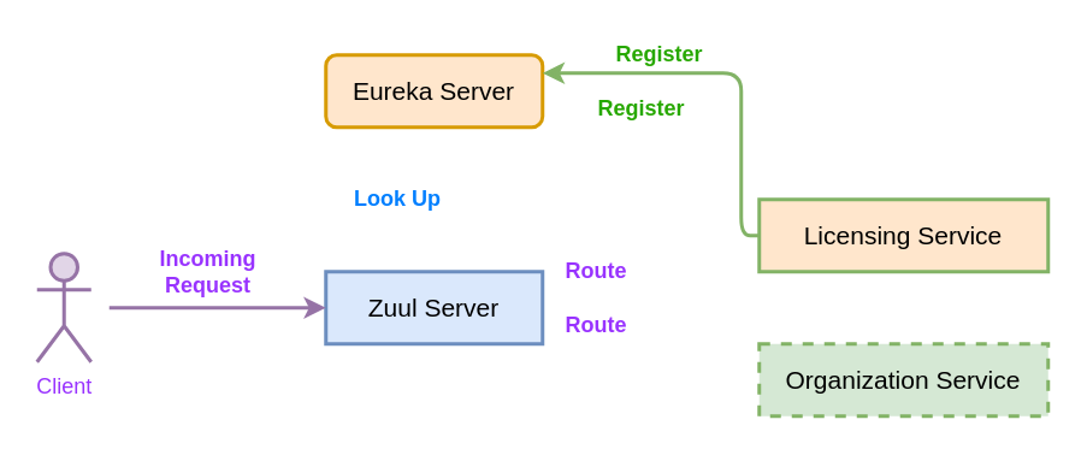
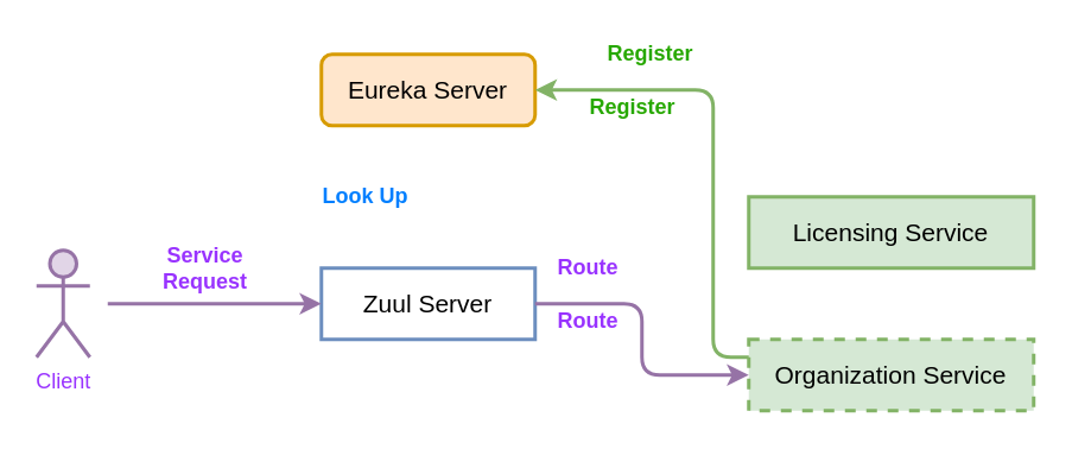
  <mxCell id="0" />
  <mxCell id="1" parent="0" />
- <mxCell id="2" value="&lt;font style=&quot;font-size: 14px&quot;&gt;Zuul Server&lt;/font&gt;" style="rounded=0;whiteSpace=wrap;html=1;strokeWidth=2;fillColor=#dae8fc;strokeColor=#6c8ebf;" vertex="1" parent="1"><mxGeometry x="180" y="150" width="120" height="40" as="geometry" /></mxCell>
- <mxCell id="3" value="&lt;font style=&quot;font-size: 14px&quot;&gt;Licensing Service&lt;/font&gt;" style="rounded=0;whiteSpace=wrap;html=1;strokeWidth=2;fillColor=#ffe6cc;strokeColor=#82b366;" vertex="1" parent="1"><mxGeometry x="420" y="110" width="160" height="40" as="geometry" /></mxCell>
+ <mxCell id="2" value="&lt;font style=&quot;font-size: 14px&quot;&gt;Zuul Server&lt;/font&gt;" style="rounded=0;whiteSpace=wrap;html=1;strokeWidth=2;fillColor=#ffffff;strokeColor=#6c8ebf;" vertex="1" parent="1"><mxGeometry x="180" y="150" width="120" height="40" as="geometry" /></mxCell>
+ <mxCell id="3" value="&lt;font style=&quot;font-size: 14px&quot;&gt;Licensing Service&lt;/font&gt;" style="rounded=0;whiteSpace=wrap;html=1;strokeWidth=2;fillColor=#d5e8d4;strokeColor=#82b366;" vertex="1" parent="1"><mxGeometry x="420" y="110" width="160" height="40" as="geometry" /></mxCell>
  <mxCell id="4" value="&lt;font style=&quot;font-size: 14px&quot;&gt;Organization Service&lt;/font&gt;" style="rounded=0;whiteSpace=wrap;html=1;strokeWidth=2;fillColor=#d5e8d4;strokeColor=#82b366;dashed=1;" vertex="1" parent="1"><mxGeometry x="420" y="190" width="160" height="40" as="geometry" /></mxCell>
  <mxCell id="5" value="&lt;span style=&quot;font-size: 14px&quot;&gt;Eureka Server&lt;/span&gt;" style="whiteSpace=wrap;html=1;strokeWidth=2;fillColor=#ffe6cc;strokeColor=#d79b00;rounded=1;" vertex="1" parent="1"><mxGeometry x="180" y="30" width="120" height="40" as="geometry" /></mxCell>
- <mxCell id="6" value="" style="endArrow=classic;html=1;entryX=1;entryY=0.25;entryDx=0;entryDy=0;exitX=0;exitY=0.5;exitDx=0;exitDy=0;fillColor=#d5e8d4;strokeColor=#82b366;strokeWidth=2;" edge="1" parent="1" source="3" target="5"><mxGeometry width="50" height="50" relative="1" as="geometry"><mxPoint x="180" y="300" as="sourcePoint" /><mxPoint x="230" y="250" as="targetPoint" /><Array as="points"><mxPoint x="410" y="130" /><mxPoint x="410" y="40" /></Array></mxGeometry></mxCell>
+ <mxCell id="7" value="" style="endArrow=classic;html=1;entryX=1;entryY=0.5;entryDx=0;entryDy=0;exitX=0;exitY=0.25;exitDx=0;exitDy=0;fillColor=#d5e8d4;strokeColor=#82b366;strokeWidth=2;" edge="1" parent="1" source="4" target="5"><mxGeometry width="50" height="50" relative="1" as="geometry"><mxPoint x="430" y="140" as="sourcePoint" /><mxPoint x="310" y="50" as="targetPoint" /><Array as="points"><mxPoint x="400" y="200" /><mxPoint x="400" y="50" /></Array></mxGeometry></mxCell>
  <mxCell id="8" value="&lt;b&gt;&lt;font color=&quot;#27a800&quot;&gt;Register&lt;/font&gt;&lt;/b&gt;" style="text;html=1;strokeColor=none;fillColor=none;align=center;verticalAlign=middle;whiteSpace=wrap;rounded=0;" vertex="1" parent="1"><mxGeometry x="330" y="20" width="70" height="20" as="geometry" /></mxCell>
- <mxCell id="9" value="&lt;b&gt;&lt;font color=&quot;#007fff&quot;&gt;Look Up&lt;/font&gt;&lt;/b&gt;" style="text;html=1;strokeColor=none;fillColor=none;align=center;verticalAlign=middle;whiteSpace=wrap;rounded=0;" vertex="1" parent="1"><mxGeometry x="185" y="100" width="70" height="20" as="geometry" /></mxCell>
+ <mxCell id="9" value="&lt;b&gt;&lt;font color=&quot;#007fff&quot;&gt;Look Up&lt;/font&gt;&lt;/b&gt;" style="text;html=1;strokeColor=none;fillColor=none;align=center;verticalAlign=middle;whiteSpace=wrap;rounded=0;" vertex="1" parent="1"><mxGeometry x="170" y="100" width="70" height="20" as="geometry" /></mxCell>
+ <mxCell id="10" value="" style="endArrow=classic;html=1;strokeWidth=2;entryX=0;entryY=0.5;entryDx=0;entryDy=0;exitX=1;exitY=0.5;exitDx=0;exitDy=0;fillColor=#e1d5e7;strokeColor=#9673a6;" edge="1" parent="1" source="2" target="4"><mxGeometry width="50" height="50" relative="1" as="geometry"><mxPoint x="330" y="260" as="sourcePoint" /><mxPoint x="450" y="240" as="targetPoint" /><Array as="points"><mxPoint x="360" y="170" /><mxPoint x="360" y="210" /></Array></mxGeometry></mxCell>
  <mxCell id="11" value="&lt;b&gt;&lt;font color=&quot;#9933ff&quot;&gt;Route&lt;/font&gt;&lt;/b&gt;" style="text;html=1;strokeColor=none;fillColor=none;align=center;verticalAlign=middle;whiteSpace=wrap;rounded=0;" vertex="1" parent="1"><mxGeometry x="295" y="140" width="70" height="20" as="geometry" /></mxCell>
  <mxCell id="12" value="&lt;b&gt;&lt;font color=&quot;#27a800&quot;&gt;Register&lt;/font&gt;&lt;/b&gt;" style="text;html=1;strokeColor=none;fillColor=none;align=center;verticalAlign=middle;whiteSpace=wrap;rounded=0;" vertex="1" parent="1"><mxGeometry x="320" y="50" width="70" height="20" as="geometry" /></mxCell>
  <mxCell id="13" value="&lt;b&gt;&lt;font color=&quot;#9933ff&quot;&gt;Route&lt;/font&gt;&lt;/b&gt;" style="text;html=1;strokeColor=none;fillColor=none;align=center;verticalAlign=middle;whiteSpace=wrap;rounded=0;" vertex="1" parent="1"><mxGeometry x="295" y="170" width="70" height="20" as="geometry" /></mxCell>
  <mxCell id="14" value="" style="endArrow=classic;html=1;strokeWidth=2;entryX=0;entryY=0.5;entryDx=0;entryDy=0;fillColor=#e1d5e7;strokeColor=#9673a6;" edge="1" parent="1" target="2"><mxGeometry width="50" height="50" relative="1" as="geometry"><mxPoint x="60" y="170" as="sourcePoint" /><mxPoint x="220" y="250" as="targetPoint" /></mxGeometry></mxCell>
  <mxCell id="15" value="&lt;font color=&quot;#9933ff&quot;&gt;Client&lt;/font&gt;" style="shape=umlActor;verticalLabelPosition=bottom;labelBackgroundColor=#ffffff;verticalAlign=top;html=1;outlineConnect=0;strokeWidth=2;fillColor=#e1d5e7;strokeColor=#9673a6;" vertex="1" parent="1"><mxGeometry x="20" y="140" width="30" height="60" as="geometry" /></mxCell>
- <mxCell id="16" value="&lt;font color=&quot;#9933ff&quot;&gt;&lt;b&gt;Incoming Request&lt;/b&gt;&lt;/font&gt;" style="text;html=1;strokeColor=none;fillColor=none;align=center;verticalAlign=middle;whiteSpace=wrap;rounded=0;" vertex="1" parent="1"><mxGeometry x="80" y="140" width="70" height="20" as="geometry" /></mxCell>
+ <mxCell id="16" value="&lt;font color=&quot;#9933ff&quot;&gt;&lt;b&gt;Service Request&lt;/b&gt;&lt;/font&gt;" style="text;html=1;strokeColor=none;fillColor=none;align=center;verticalAlign=middle;whiteSpace=wrap;rounded=0;" vertex="1" parent="1"><mxGeometry x="80" y="140" width="70" height="20" as="geometry" /></mxCell>
